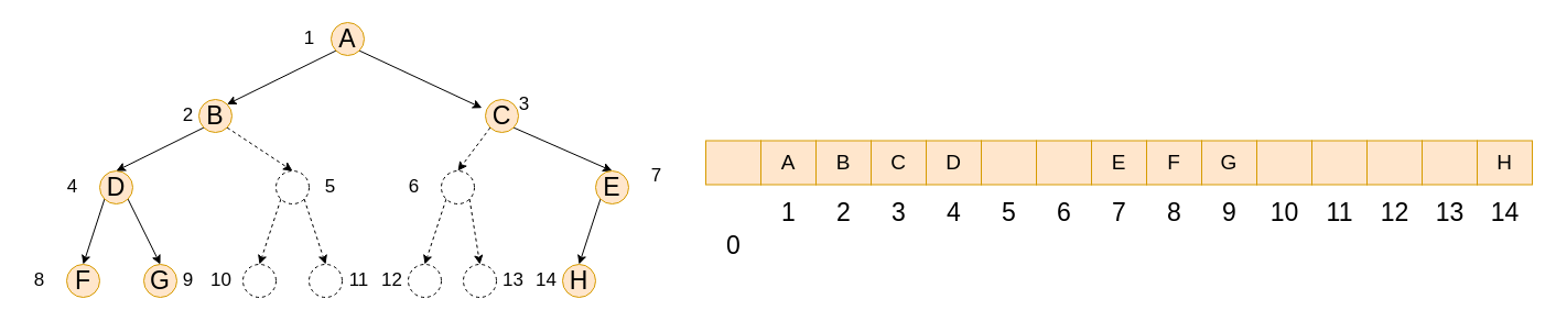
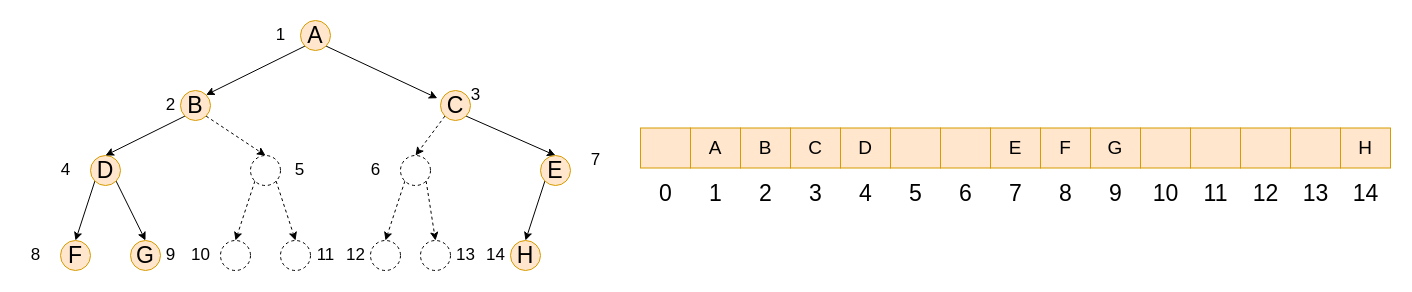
  <mxCell id="0" />
  <mxCell id="1" parent="0" />
  <mxCell id="2" style="rounded=0;orthogonalLoop=1;jettySize=auto;html=1;exitX=0;exitY=1;exitDx=0;exitDy=0;entryX=1;entryY=0;entryDx=0;entryDy=0;" edge="1" parent="1" source="4" target="10"><mxGeometry relative="1" as="geometry"><mxPoint x="290" y="90" as="targetPoint" /></mxGeometry></mxCell>
  <mxCell id="3" style="edgeStyle=none;rounded=0;orthogonalLoop=1;jettySize=auto;html=1;exitX=1;exitY=1;exitDx=0;exitDy=0;entryX=-0.105;entryY=0.257;entryDx=0;entryDy=0;entryPerimeter=0;" edge="1" parent="1" source="4" target="13"><mxGeometry relative="1" as="geometry" /></mxCell>
  <mxCell id="4" value="A" style="ellipse;whiteSpace=wrap;html=1;aspect=fixed;fontSize=23;fontStyle=0;fillColor=#ffe6cc;strokeColor=#d79b00;" vertex="1" parent="1"><mxGeometry x="300" y="20" width="30" height="30" as="geometry" /></mxCell>
  <mxCell id="5" style="edgeStyle=none;rounded=0;orthogonalLoop=1;jettySize=auto;html=1;exitX=0;exitY=1;exitDx=0;exitDy=0;entryX=0.5;entryY=0;entryDx=0;entryDy=0;fontSize=23;" edge="1" parent="1" source="7" target="16"><mxGeometry relative="1" as="geometry" /></mxCell>
  <mxCell id="6" style="edgeStyle=none;rounded=0;orthogonalLoop=1;jettySize=auto;html=1;exitX=1;exitY=1;exitDx=0;exitDy=0;entryX=0.5;entryY=0;entryDx=0;entryDy=0;" edge="1" parent="1" source="7" target="41"><mxGeometry relative="1" as="geometry" /></mxCell>
  <mxCell id="7" value="D" style="ellipse;whiteSpace=wrap;html=1;aspect=fixed;fontSize=23;fontStyle=0;fillColor=#ffe6cc;strokeColor=#d79b00;" vertex="1" parent="1"><mxGeometry x="90" y="155" width="30" height="30" as="geometry" /></mxCell>
  <mxCell id="8" style="edgeStyle=none;rounded=0;orthogonalLoop=1;jettySize=auto;html=1;exitX=0;exitY=1;exitDx=0;exitDy=0;entryX=0.5;entryY=0;entryDx=0;entryDy=0;" edge="1" parent="1" source="10" target="7"><mxGeometry relative="1" as="geometry" /></mxCell>
  <mxCell id="9" style="edgeStyle=none;rounded=0;orthogonalLoop=1;jettySize=auto;html=1;exitX=1;exitY=1;exitDx=0;exitDy=0;entryX=0.5;entryY=0;entryDx=0;entryDy=0;dashed=1;" edge="1" parent="1" source="10" target="49"><mxGeometry relative="1" as="geometry" /></mxCell>
  <mxCell id="10" value="B" style="ellipse;whiteSpace=wrap;html=1;aspect=fixed;fontSize=23;fontStyle=0;fillColor=#ffe6cc;strokeColor=#d79b00;" vertex="1" parent="1"><mxGeometry x="180" y="90" width="30" height="30" as="geometry" /></mxCell>
  <mxCell id="11" style="edgeStyle=none;rounded=0;orthogonalLoop=1;jettySize=auto;html=1;exitX=1;exitY=1;exitDx=0;exitDy=0;entryX=0.5;entryY=0;entryDx=0;entryDy=0;fontSize=23;" edge="1" parent="1" source="13" target="15"><mxGeometry relative="1" as="geometry" /></mxCell>
  <mxCell id="12" style="edgeStyle=none;rounded=0;orthogonalLoop=1;jettySize=auto;html=1;exitX=0;exitY=1;exitDx=0;exitDy=0;entryX=0.5;entryY=0;entryDx=0;entryDy=0;dashed=1;" edge="1" parent="1" source="13" target="54"><mxGeometry relative="1" as="geometry" /></mxCell>
  <mxCell id="13" value="C" style="ellipse;whiteSpace=wrap;html=1;aspect=fixed;fontSize=23;fontStyle=0;fillColor=#ffe6cc;strokeColor=#d79b00;" vertex="1" parent="1"><mxGeometry x="440" y="90" width="30" height="30" as="geometry" /></mxCell>
  <mxCell id="14" style="edgeStyle=none;rounded=0;orthogonalLoop=1;jettySize=auto;html=1;exitX=0;exitY=1;exitDx=0;exitDy=0;entryX=0.5;entryY=0;entryDx=0;entryDy=0;" edge="1" parent="1" source="15" target="42"><mxGeometry relative="1" as="geometry" /></mxCell>
  <mxCell id="15" value="E" style="ellipse;whiteSpace=wrap;html=1;aspect=fixed;fontSize=23;fontStyle=0;fillColor=#ffe6cc;strokeColor=#d79b00;" vertex="1" parent="1"><mxGeometry x="540" y="155" width="30" height="30" as="geometry" /></mxCell>
  <mxCell id="16" value="F" style="ellipse;whiteSpace=wrap;html=1;aspect=fixed;fontSize=23;fontStyle=0;fillColor=#ffe6cc;strokeColor=#d79b00;" vertex="1" parent="1"><mxGeometry x="60" y="240" width="30" height="30" as="geometry" /></mxCell>
  <mxCell id="17" value="" style="rounded=0;whiteSpace=wrap;html=1;fontSize=19;fontStyle=0;fillColor=#ffe6cc;strokeColor=#d79b00;" vertex="1" parent="1"><mxGeometry x="640" y="127.5" width="50" height="40" as="geometry" /></mxCell>
- <mxCell id="18" value="0" style="text;html=1;resizable=0;autosize=1;align=center;verticalAlign=middle;points=[];fillColor=none;strokeColor=none;rounded=0;fontSize=23;" vertex="1" parent="1"><mxGeometry x="650" y="207.5" width="30" height="30" as="geometry" /></mxCell>
+ <mxCell id="18" value="0" style="text;html=1;resizable=0;autosize=1;align=center;verticalAlign=middle;points=[];fillColor=none;strokeColor=none;rounded=0;fontSize=23;" vertex="1" parent="1"><mxGeometry x="650" y="177.5" width="30" height="30" as="geometry" /></mxCell>
  <mxCell id="19" value="A" style="rounded=0;whiteSpace=wrap;html=1;fontSize=19;fontStyle=0;fillColor=#ffe6cc;strokeColor=#d79b00;" vertex="1" parent="1"><mxGeometry x="690" y="127.5" width="50" height="40" as="geometry" /></mxCell>
  <mxCell id="20" value="B" style="rounded=0;whiteSpace=wrap;html=1;fontSize=19;fontStyle=0;fillColor=#ffe6cc;strokeColor=#d79b00;" vertex="1" parent="1"><mxGeometry x="740" y="127.5" width="50" height="40" as="geometry" /></mxCell>
  <mxCell id="21" value="C" style="rounded=0;whiteSpace=wrap;html=1;fontSize=19;fontStyle=0;fillColor=#ffe6cc;strokeColor=#d79b00;" vertex="1" parent="1"><mxGeometry x="790" y="127.5" width="50" height="40" as="geometry" /></mxCell>
  <mxCell id="22" value="D" style="rounded=0;whiteSpace=wrap;html=1;fontSize=19;fontStyle=0;fillColor=#ffe6cc;strokeColor=#d79b00;" vertex="1" parent="1"><mxGeometry x="840" y="127.5" width="50" height="40" as="geometry" /></mxCell>
  <mxCell id="23" value="" style="rounded=0;whiteSpace=wrap;html=1;fontSize=19;fontStyle=0;fillColor=#ffe6cc;strokeColor=#d79b00;" vertex="1" parent="1"><mxGeometry x="890" y="127.5" width="50" height="40" as="geometry" /></mxCell>
  <mxCell id="24" value="" style="rounded=0;whiteSpace=wrap;html=1;fontSize=19;fontStyle=0;fillColor=#ffe6cc;strokeColor=#d79b00;" vertex="1" parent="1"><mxGeometry x="940" y="127.5" width="50" height="40" as="geometry" /></mxCell>
  <mxCell id="25" value="E" style="rounded=0;whiteSpace=wrap;html=1;fontSize=19;fontStyle=0;fillColor=#ffe6cc;strokeColor=#d79b00;" vertex="1" parent="1"><mxGeometry x="990" y="127.5" width="50" height="40" as="geometry" /></mxCell>
  <mxCell id="26" value="1" style="text;html=1;resizable=0;autosize=1;align=center;verticalAlign=middle;points=[];fillColor=none;strokeColor=none;rounded=0;fontSize=23;" vertex="1" parent="1"><mxGeometry x="700" y="177.5" width="30" height="30" as="geometry" /></mxCell>
  <mxCell id="27" value="2" style="text;html=1;resizable=0;autosize=1;align=center;verticalAlign=middle;points=[];fillColor=none;strokeColor=none;rounded=0;fontSize=23;" vertex="1" parent="1"><mxGeometry x="750" y="177.5" width="30" height="30" as="geometry" /></mxCell>
  <mxCell id="28" value="3" style="text;html=1;resizable=0;autosize=1;align=center;verticalAlign=middle;points=[];fillColor=none;strokeColor=none;rounded=0;fontSize=23;" vertex="1" parent="1"><mxGeometry x="800" y="177.5" width="30" height="30" as="geometry" /></mxCell>
  <mxCell id="29" value="4" style="text;html=1;resizable=0;autosize=1;align=center;verticalAlign=middle;points=[];fillColor=none;strokeColor=none;rounded=0;fontSize=23;" vertex="1" parent="1"><mxGeometry x="850" y="177.5" width="30" height="30" as="geometry" /></mxCell>
  <mxCell id="30" value="5" style="text;html=1;resizable=0;autosize=1;align=center;verticalAlign=middle;points=[];fillColor=none;strokeColor=none;rounded=0;fontSize=23;" vertex="1" parent="1"><mxGeometry x="900" y="177.5" width="30" height="30" as="geometry" /></mxCell>
  <mxCell id="31" value="6" style="text;html=1;resizable=0;autosize=1;align=center;verticalAlign=middle;points=[];fillColor=none;strokeColor=none;rounded=0;fontSize=23;" vertex="1" parent="1"><mxGeometry x="950" y="177.5" width="30" height="30" as="geometry" /></mxCell>
  <mxCell id="32" value="7" style="text;html=1;resizable=0;autosize=1;align=center;verticalAlign=middle;points=[];fillColor=none;strokeColor=none;rounded=0;fontSize=23;" vertex="1" parent="1"><mxGeometry x="1000" y="177.5" width="30" height="30" as="geometry" /></mxCell>
  <mxCell id="33" value="1" style="text;html=1;align=center;verticalAlign=middle;resizable=0;points=[];autosize=1;strokeColor=none;fillColor=none;fontSize=17;fontStyle=0" vertex="1" parent="1"><mxGeometry x="265" y="20" width="30" height="30" as="geometry" /></mxCell>
  <mxCell id="34" value="F" style="rounded=0;whiteSpace=wrap;html=1;fontSize=19;fontStyle=0;fillColor=#ffe6cc;strokeColor=#d79b00;" vertex="1" parent="1"><mxGeometry x="1040" y="127.5" width="50" height="40" as="geometry" /></mxCell>
  <mxCell id="35" value="8" style="text;html=1;resizable=0;autosize=1;align=center;verticalAlign=middle;points=[];fillColor=none;strokeColor=none;rounded=0;fontSize=23;" vertex="1" parent="1"><mxGeometry x="1050" y="177.5" width="30" height="30" as="geometry" /></mxCell>
  <mxCell id="36" value="4" style="text;html=1;align=center;verticalAlign=middle;resizable=0;points=[];autosize=1;strokeColor=none;fillColor=none;fontSize=17;fontStyle=0" vertex="1" parent="1"><mxGeometry x="50" y="155" width="30" height="30" as="geometry" /></mxCell>
  <mxCell id="37" value="2" style="text;html=1;align=center;verticalAlign=middle;resizable=0;points=[];autosize=1;strokeColor=none;fillColor=none;fontSize=17;fontStyle=0" vertex="1" parent="1"><mxGeometry x="155" y="90" width="30" height="30" as="geometry" /></mxCell>
  <mxCell id="38" value="3" style="text;html=1;align=center;verticalAlign=middle;resizable=0;points=[];autosize=1;strokeColor=none;fillColor=none;fontSize=17;fontStyle=0" vertex="1" parent="1"><mxGeometry x="460" y="80" width="30" height="30" as="geometry" /></mxCell>
  <mxCell id="39" value="7" style="text;html=1;align=center;verticalAlign=middle;resizable=0;points=[];autosize=1;strokeColor=none;fillColor=none;fontSize=17;fontStyle=0" vertex="1" parent="1"><mxGeometry x="580" y="145" width="30" height="30" as="geometry" /></mxCell>
  <mxCell id="40" value="8" style="text;html=1;align=center;verticalAlign=middle;resizable=0;points=[];autosize=1;strokeColor=none;fillColor=none;fontSize=17;fontStyle=0" vertex="1" parent="1"><mxGeometry x="20" y="240" width="30" height="30" as="geometry" /></mxCell>
  <mxCell id="41" value="G" style="ellipse;whiteSpace=wrap;html=1;aspect=fixed;fontSize=23;fontStyle=0;fillColor=#ffe6cc;strokeColor=#d79b00;" vertex="1" parent="1"><mxGeometry x="130" y="240" width="30" height="30" as="geometry" /></mxCell>
  <mxCell id="42" value="H" style="ellipse;whiteSpace=wrap;html=1;aspect=fixed;fontSize=23;fontStyle=0;fillColor=#ffe6cc;strokeColor=#d79b00;" vertex="1" parent="1"><mxGeometry x="510" y="240" width="30" height="30" as="geometry" /></mxCell>
  <mxCell id="43" value="5" style="text;html=1;align=center;verticalAlign=middle;resizable=0;points=[];autosize=1;strokeColor=none;fillColor=none;fontSize=17;fontStyle=0" vertex="1" parent="1"><mxGeometry x="284" y="155" width="30" height="30" as="geometry" /></mxCell>
  <mxCell id="44" value="9" style="text;html=1;align=center;verticalAlign=middle;resizable=0;points=[];autosize=1;strokeColor=none;fillColor=none;fontSize=17;fontStyle=0" vertex="1" parent="1"><mxGeometry x="155" y="240" width="30" height="30" as="geometry" /></mxCell>
  <mxCell id="45" value="11" style="text;html=1;align=center;verticalAlign=middle;resizable=0;points=[];autosize=1;strokeColor=none;fillColor=none;fontSize=17;fontStyle=0" vertex="1" parent="1"><mxGeometry x="310" y="240" width="30" height="30" as="geometry" /></mxCell>
  <mxCell id="46" value="12" style="text;html=1;align=center;verticalAlign=middle;resizable=0;points=[];autosize=1;strokeColor=none;fillColor=none;fontSize=17;fontStyle=0" vertex="1" parent="1"><mxGeometry x="340" y="240" width="30" height="30" as="geometry" /></mxCell>
  <mxCell id="47" style="edgeStyle=none;rounded=0;orthogonalLoop=1;jettySize=auto;html=1;exitX=0;exitY=1;exitDx=0;exitDy=0;entryX=0.5;entryY=0;entryDx=0;entryDy=0;dashed=1;" edge="1" parent="1" source="49" target="51"><mxGeometry relative="1" as="geometry" /></mxCell>
  <mxCell id="48" style="edgeStyle=none;rounded=0;orthogonalLoop=1;jettySize=auto;html=1;exitX=1;exitY=1;exitDx=0;exitDy=0;entryX=0.5;entryY=0;entryDx=0;entryDy=0;dashed=1;" edge="1" parent="1" source="49" target="50"><mxGeometry relative="1" as="geometry" /></mxCell>
  <mxCell id="49" value="" style="ellipse;whiteSpace=wrap;html=1;aspect=fixed;fontSize=23;fontStyle=0;dashed=1;" vertex="1" parent="1"><mxGeometry x="250" y="155" width="30" height="30" as="geometry" /></mxCell>
  <mxCell id="50" value="" style="ellipse;whiteSpace=wrap;html=1;aspect=fixed;fontSize=23;fontStyle=0;dashed=1;" vertex="1" parent="1"><mxGeometry x="280" y="240" width="30" height="30" as="geometry" /></mxCell>
  <mxCell id="51" value="" style="ellipse;whiteSpace=wrap;html=1;aspect=fixed;fontSize=23;fontStyle=0;dashed=1;" vertex="1" parent="1"><mxGeometry x="220" y="240" width="30" height="30" as="geometry" /></mxCell>
  <mxCell id="52" style="edgeStyle=none;rounded=0;orthogonalLoop=1;jettySize=auto;html=1;exitX=0;exitY=1;exitDx=0;exitDy=0;entryX=0.5;entryY=0;entryDx=0;entryDy=0;dashed=1;" edge="1" parent="1" source="54" target="56"><mxGeometry relative="1" as="geometry" /></mxCell>
  <mxCell id="53" style="edgeStyle=none;rounded=0;orthogonalLoop=1;jettySize=auto;html=1;exitX=1;exitY=1;exitDx=0;exitDy=0;entryX=0.5;entryY=0;entryDx=0;entryDy=0;dashed=1;" edge="1" parent="1" source="54" target="55"><mxGeometry relative="1" as="geometry" /></mxCell>
  <mxCell id="54" value="" style="ellipse;whiteSpace=wrap;html=1;aspect=fixed;fontSize=23;fontStyle=0;dashed=1;" vertex="1" parent="1"><mxGeometry x="400" y="155" width="30" height="30" as="geometry" /></mxCell>
  <mxCell id="55" value="" style="ellipse;whiteSpace=wrap;html=1;aspect=fixed;fontSize=23;fontStyle=0;dashed=1;" vertex="1" parent="1"><mxGeometry x="420" y="240" width="30" height="30" as="geometry" /></mxCell>
  <mxCell id="56" value="" style="ellipse;whiteSpace=wrap;html=1;aspect=fixed;fontSize=23;fontStyle=0;dashed=1;" vertex="1" parent="1"><mxGeometry x="370" y="240" width="30" height="30" as="geometry" /></mxCell>
  <mxCell id="57" value="6" style="text;html=1;align=center;verticalAlign=middle;resizable=0;points=[];autosize=1;strokeColor=none;fillColor=none;fontSize=17;fontStyle=0" vertex="1" parent="1"><mxGeometry x="360" y="155" width="30" height="30" as="geometry" /></mxCell>
  <mxCell id="58" value="10" style="text;html=1;align=center;verticalAlign=middle;resizable=0;points=[];autosize=1;strokeColor=none;fillColor=none;fontSize=17;fontStyle=0" vertex="1" parent="1"><mxGeometry x="185" y="240" width="30" height="30" as="geometry" /></mxCell>
  <mxCell id="59" value="13" style="text;html=1;align=center;verticalAlign=middle;resizable=0;points=[];autosize=1;strokeColor=none;fillColor=none;fontSize=17;fontStyle=0" vertex="1" parent="1"><mxGeometry x="450" y="240" width="30" height="30" as="geometry" /></mxCell>
  <mxCell id="60" value="14" style="text;html=1;align=center;verticalAlign=middle;resizable=0;points=[];autosize=1;strokeColor=none;fillColor=none;fontSize=17;fontStyle=0" vertex="1" parent="1"><mxGeometry x="480" y="240" width="30" height="30" as="geometry" /></mxCell>
  <mxCell id="61" value="G" style="rounded=0;whiteSpace=wrap;html=1;fontSize=19;fontStyle=0;fillColor=#ffe6cc;strokeColor=#d79b00;" vertex="1" parent="1"><mxGeometry x="1090" y="127.5" width="50" height="40" as="geometry" /></mxCell>
  <mxCell id="62" value="" style="rounded=0;whiteSpace=wrap;html=1;fontSize=19;fontStyle=0;fillColor=#ffe6cc;strokeColor=#d79b00;" vertex="1" parent="1"><mxGeometry x="1240" y="127.5" width="50" height="40" as="geometry" /></mxCell>
  <mxCell id="63" value="" style="rounded=0;whiteSpace=wrap;html=1;fontSize=19;fontStyle=0;fillColor=#ffe6cc;strokeColor=#d79b00;" vertex="1" parent="1"><mxGeometry x="1140" y="127.5" width="50" height="40" as="geometry" /></mxCell>
  <mxCell id="64" value="" style="rounded=0;whiteSpace=wrap;html=1;fontSize=19;fontStyle=0;fillColor=#ffe6cc;strokeColor=#d79b00;" vertex="1" parent="1"><mxGeometry x="1190" y="127.5" width="50" height="40" as="geometry" /></mxCell>
  <mxCell id="65" value="14" style="text;html=1;resizable=0;autosize=1;align=center;verticalAlign=middle;points=[];fillColor=none;strokeColor=none;rounded=0;fontSize=23;" vertex="1" parent="1"><mxGeometry x="1345" y="177.5" width="40" height="30" as="geometry" /></mxCell>
  <mxCell id="66" value="13" style="text;html=1;resizable=0;autosize=1;align=center;verticalAlign=middle;points=[];fillColor=none;strokeColor=none;rounded=0;fontSize=23;" vertex="1" parent="1"><mxGeometry x="1295" y="177.5" width="40" height="30" as="geometry" /></mxCell>
  <mxCell id="67" value="9" style="text;html=1;resizable=0;autosize=1;align=center;verticalAlign=middle;points=[];fillColor=none;strokeColor=none;rounded=0;fontSize=23;" vertex="1" parent="1"><mxGeometry x="1100" y="177.5" width="30" height="30" as="geometry" /></mxCell>
  <mxCell id="68" value="10" style="text;html=1;resizable=0;autosize=1;align=center;verticalAlign=middle;points=[];fillColor=none;strokeColor=none;rounded=0;fontSize=23;" vertex="1" parent="1"><mxGeometry x="1145" y="177.5" width="40" height="30" as="geometry" /></mxCell>
  <mxCell id="69" value="11" style="text;html=1;resizable=0;autosize=1;align=center;verticalAlign=middle;points=[];fillColor=none;strokeColor=none;rounded=0;fontSize=23;" vertex="1" parent="1"><mxGeometry x="1195" y="177.5" width="40" height="30" as="geometry" /></mxCell>
  <mxCell id="70" value="12" style="text;html=1;resizable=0;autosize=1;align=center;verticalAlign=middle;points=[];fillColor=none;strokeColor=none;rounded=0;fontSize=23;" vertex="1" parent="1"><mxGeometry x="1245" y="177.5" width="40" height="30" as="geometry" /></mxCell>
  <mxCell id="71" value="" style="rounded=0;whiteSpace=wrap;html=1;fontSize=19;fontStyle=0;fillColor=#ffe6cc;strokeColor=#d79b00;" vertex="1" parent="1"><mxGeometry x="1290" y="127.5" width="50" height="40" as="geometry" /></mxCell>
  <mxCell id="72" value="H" style="rounded=0;whiteSpace=wrap;html=1;fontSize=19;fontStyle=0;fillColor=#ffe6cc;strokeColor=#d79b00;" vertex="1" parent="1"><mxGeometry x="1340" y="127.5" width="50" height="40" as="geometry" /></mxCell>
